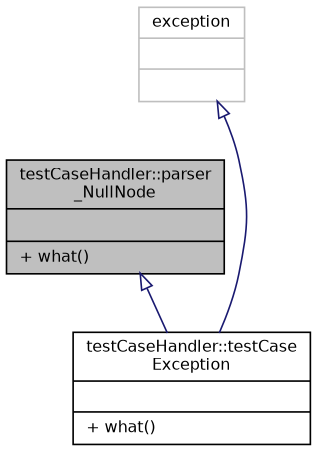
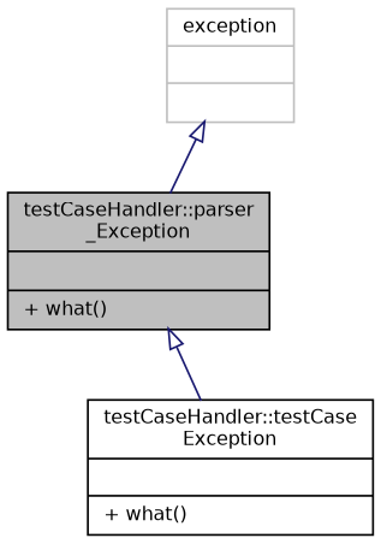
  digraph {
    node [color=black fillcolor=white fontname=Helvetica fontsize=10 shape=record style=filled]
    edge [arrowtail=onormal color=midnightblue dir=back fontname=Helvetica fontsize=10 labelfontname=Helvetica labelfontsize=10 style=solid]
-   n1 [fillcolor=grey75 fontcolor=black height=0.2 label="{testCaseHandler::parser\l_NullNode\n||+ what()\l}" width=0.4]
+   n1 [fillcolor=grey75 fontcolor=black height=0.2 label="{testCaseHandler::parser\l_Exception\n||+ what()\l}" width=0.4]
    n2 [height=0.2 label="{testCaseHandler::testCase\lException\n||+ what()\l}" width=0.4]
    n3 [color=grey75 height=0.2 label="{exception\n||}" width=0.4]
    n1 -> n2
-   n3 -> n2
+   n3 -> n1
  }
